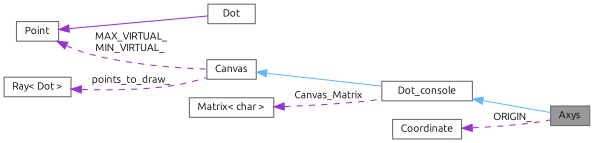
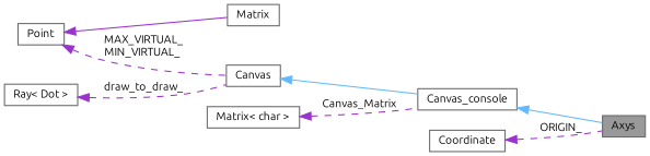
  digraph {
    fontname=Ubuntu
    rankdir=LR
    node [color=gray40 fillcolor=white fontname=Ubuntu fontsize=10 shape=box style=filled]
    edge [color=darkorchid3 dir=back fontname=Ubuntu fontsize=10 labelfontname=Helvetica labelfontsize=10 style=dashed]
    n1 [fillcolor=grey60 fontcolor=black height=0.2 label=Axys width=0.4]
-   n2 [height=0.2 label=Dot_console width=0.4]
+   n2 [height=0.2 label=Canvas_console width=0.4]
    n3 [height=0.2 label=Canvas width=0.4]
    n4 [height=0.2 label=Point width=0.4]
-   n5 [height=0.2 label=Dot width=0.4]
+   n5 [height=0.2 label=Matrix width=0.4]
    n6 [height=0.2 label="Ray\< Dot \>" width=0.4]
    n7 [height=0.2 label="Matrix\< char \>" width=0.4]
    n8 [height=0.2 label=Coordinate width=0.4]
    n2 -> n1 [color=steelblue1 style=solid]
    n3 -> n2 [color=steelblue1 style=solid]
    n4 -> n3 [label=" MAX_VIRTUAL_\nMIN_VIRTUAL_"]
    n4 -> n5 [style=solid]
-   n6 -> n3 [label=" points_to_draw_"]
+   n6 -> n3 [label=" draw_to_draw_"]
    n7 -> n2 [label=" Canvas_Matrix"]
    n8 -> n1 [label=" ORIGIN_"]
  }
